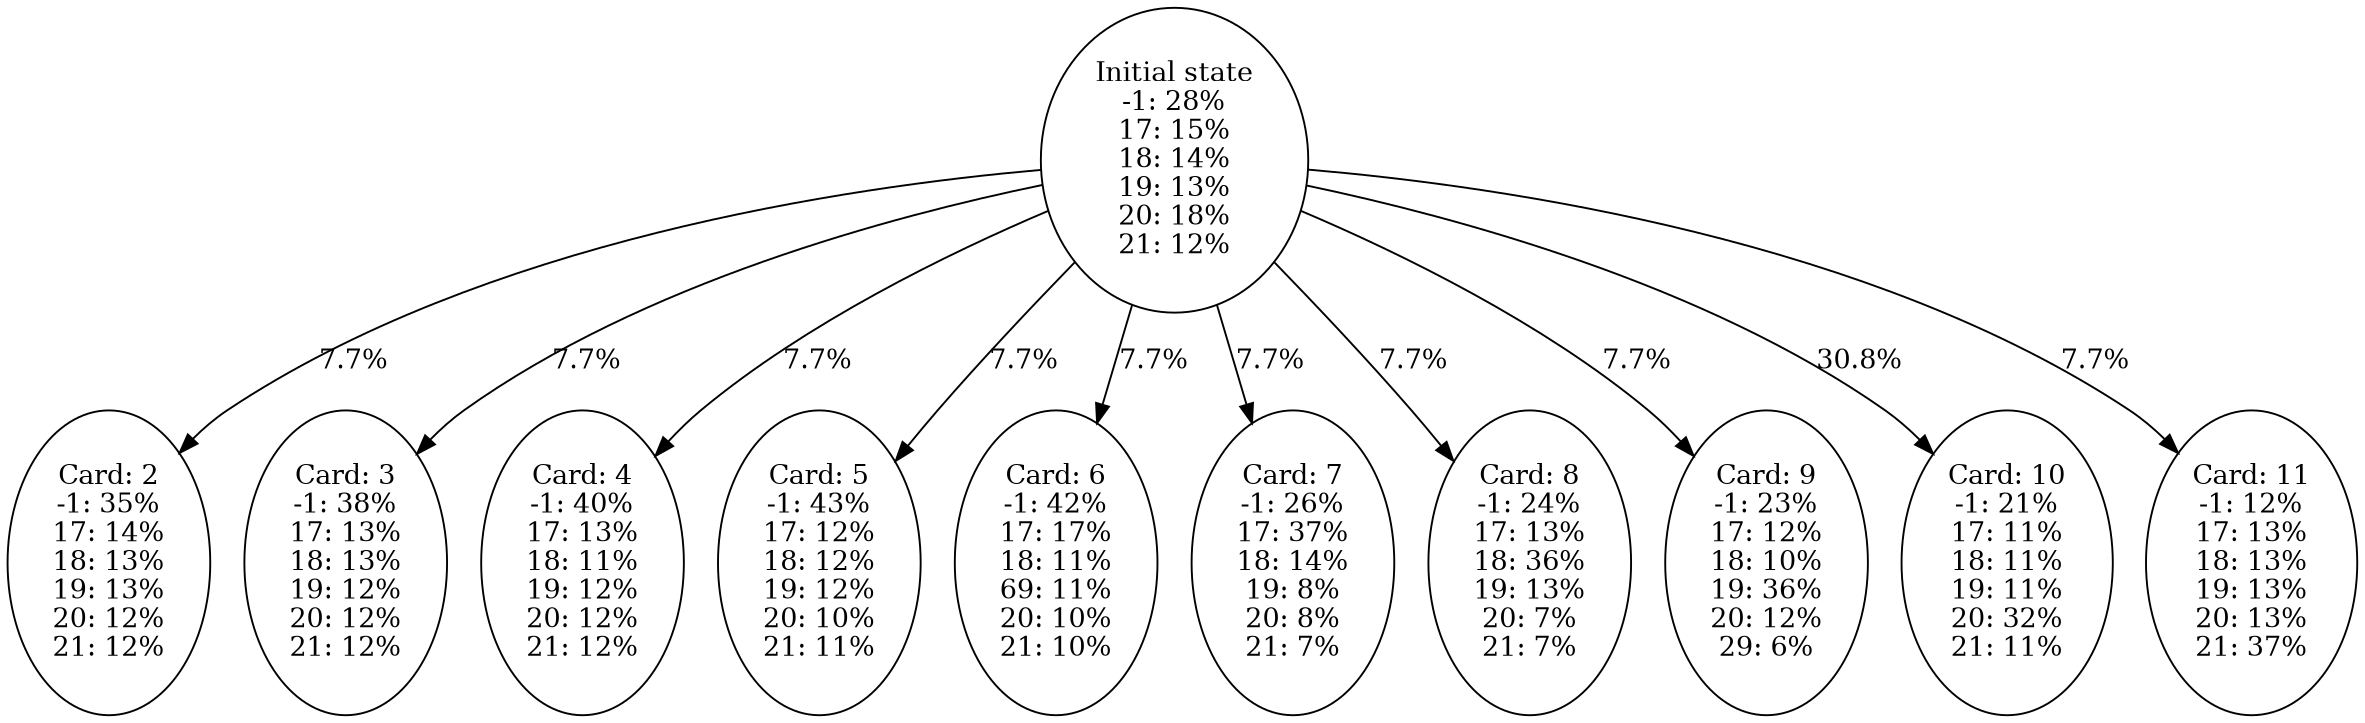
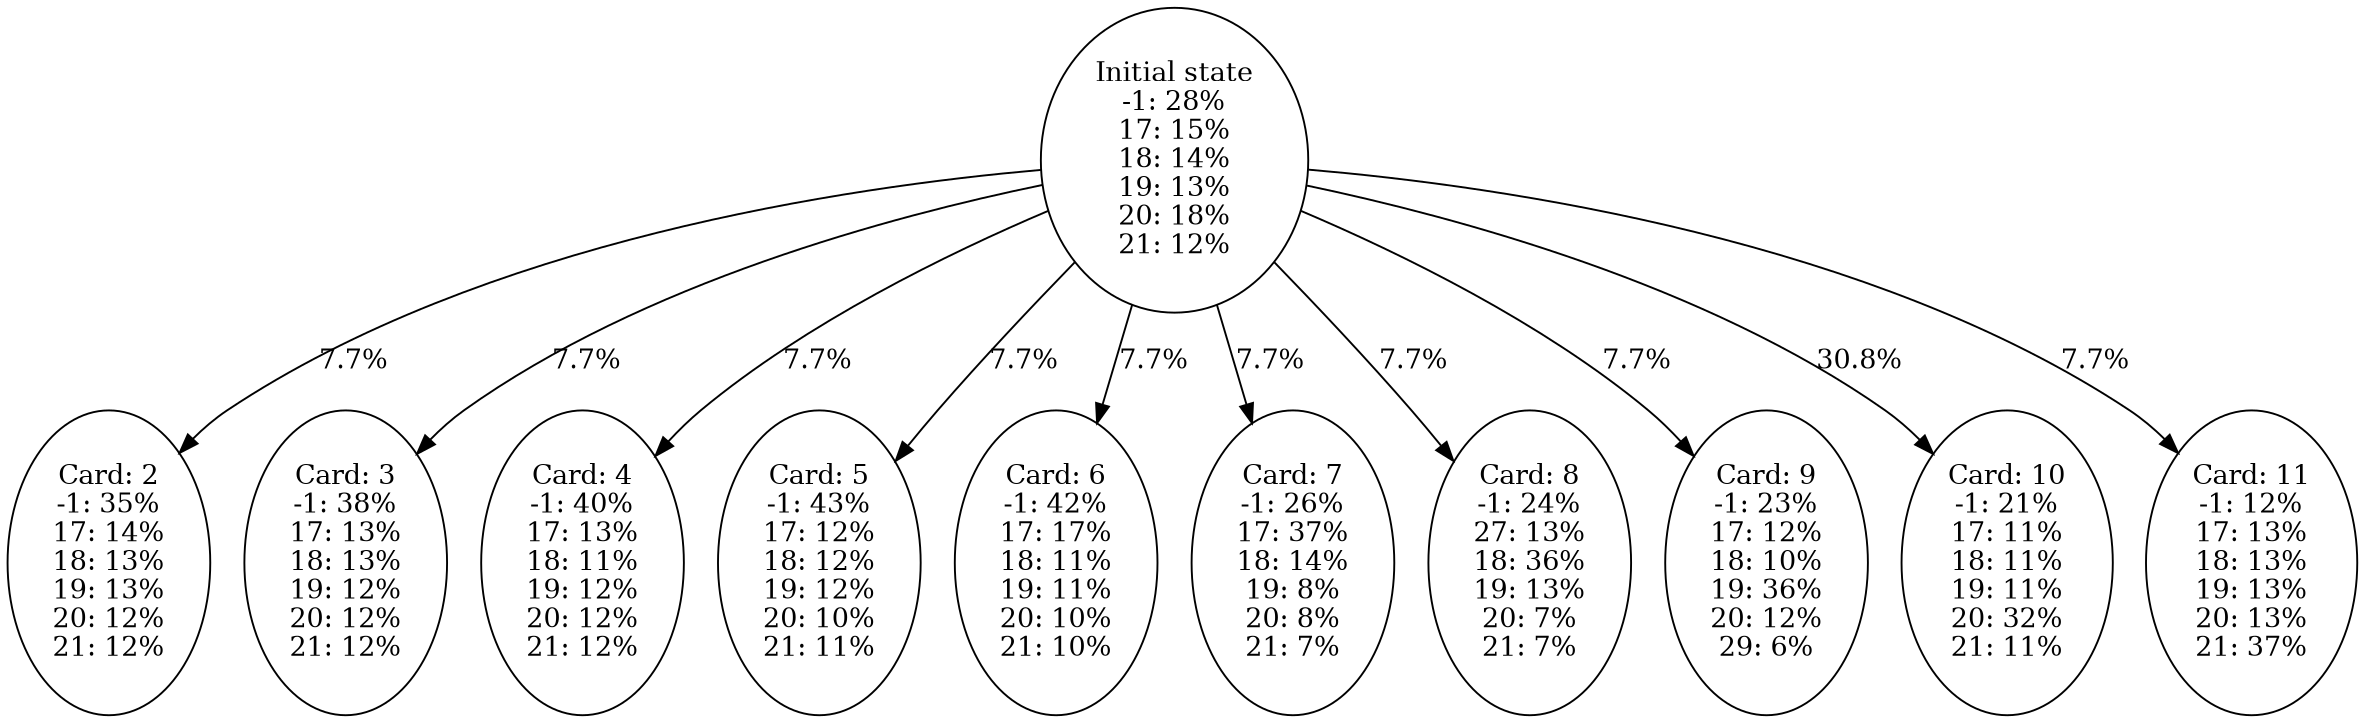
  digraph {
    mindist=0.2
    n1 [label="Initial state\n-1: 28%\n17: 15%\n18: 14%\n19: 13%\n20: 18%\n21: 12%"]
    n2 [label="Card: 2\n-1: 35%\n17: 14%\n18: 13%\n19: 13%\n20: 12%\n21: 12%"]
    n3 [label="Card: 3\n-1: 38%\n17: 13%\n18: 13%\n19: 12%\n20: 12%\n21: 12%"]
    n4 [label="Card: 4\n-1: 40%\n17: 13%\n18: 11%\n19: 12%\n20: 12%\n21: 12%"]
    n5 [label="Card: 5\n-1: 43%\n17: 12%\n18: 12%\n19: 12%\n20: 10%\n21: 11%"]
-   n6 [label="Card: 6\n-1: 42%\n17: 17%\n18: 11%\n69: 11%\n20: 10%\n21: 10%"]
+   n6 [label="Card: 6\n-1: 42%\n17: 17%\n18: 11%\n19: 11%\n20: 10%\n21: 10%"]
    n7 [label="Card: 7\n-1: 26%\n17: 37%\n18: 14%\n19: 8%\n20: 8%\n21: 7%"]
-   n8 [label="Card: 8\n-1: 24%\n17: 13%\n18: 36%\n19: 13%\n20: 7%\n21: 7%"]
+   n8 [label="Card: 8\n-1: 24%\n27: 13%\n18: 36%\n19: 13%\n20: 7%\n21: 7%"]
    n9 [label="Card: 9\n-1: 23%\n17: 12%\n18: 10%\n19: 36%\n20: 12%\n29: 6%"]
    n10 [label="Card: 10\n-1: 21%\n17: 11%\n18: 11%\n19: 11%\n20: 32%\n21: 11%"]
    n11 [label="Card: 11\n-1: 12%\n17: 13%\n18: 13%\n19: 13%\n20: 13%\n21: 37%"]
    n1 -> n2 [label="7.7%"]
    n1 -> n3 [label="7.7%"]
    n1 -> n4 [label="7.7%"]
    n1 -> n5 [label="7.7%"]
    n1 -> n6 [label="7.7%"]
    n1 -> n7 [label="7.7%"]
    n1 -> n8 [label="7.7%"]
    n1 -> n9 [label="7.7%"]
    n1 -> n10 [label="30.8%"]
    n1 -> n11 [label="7.7%"]
  }
